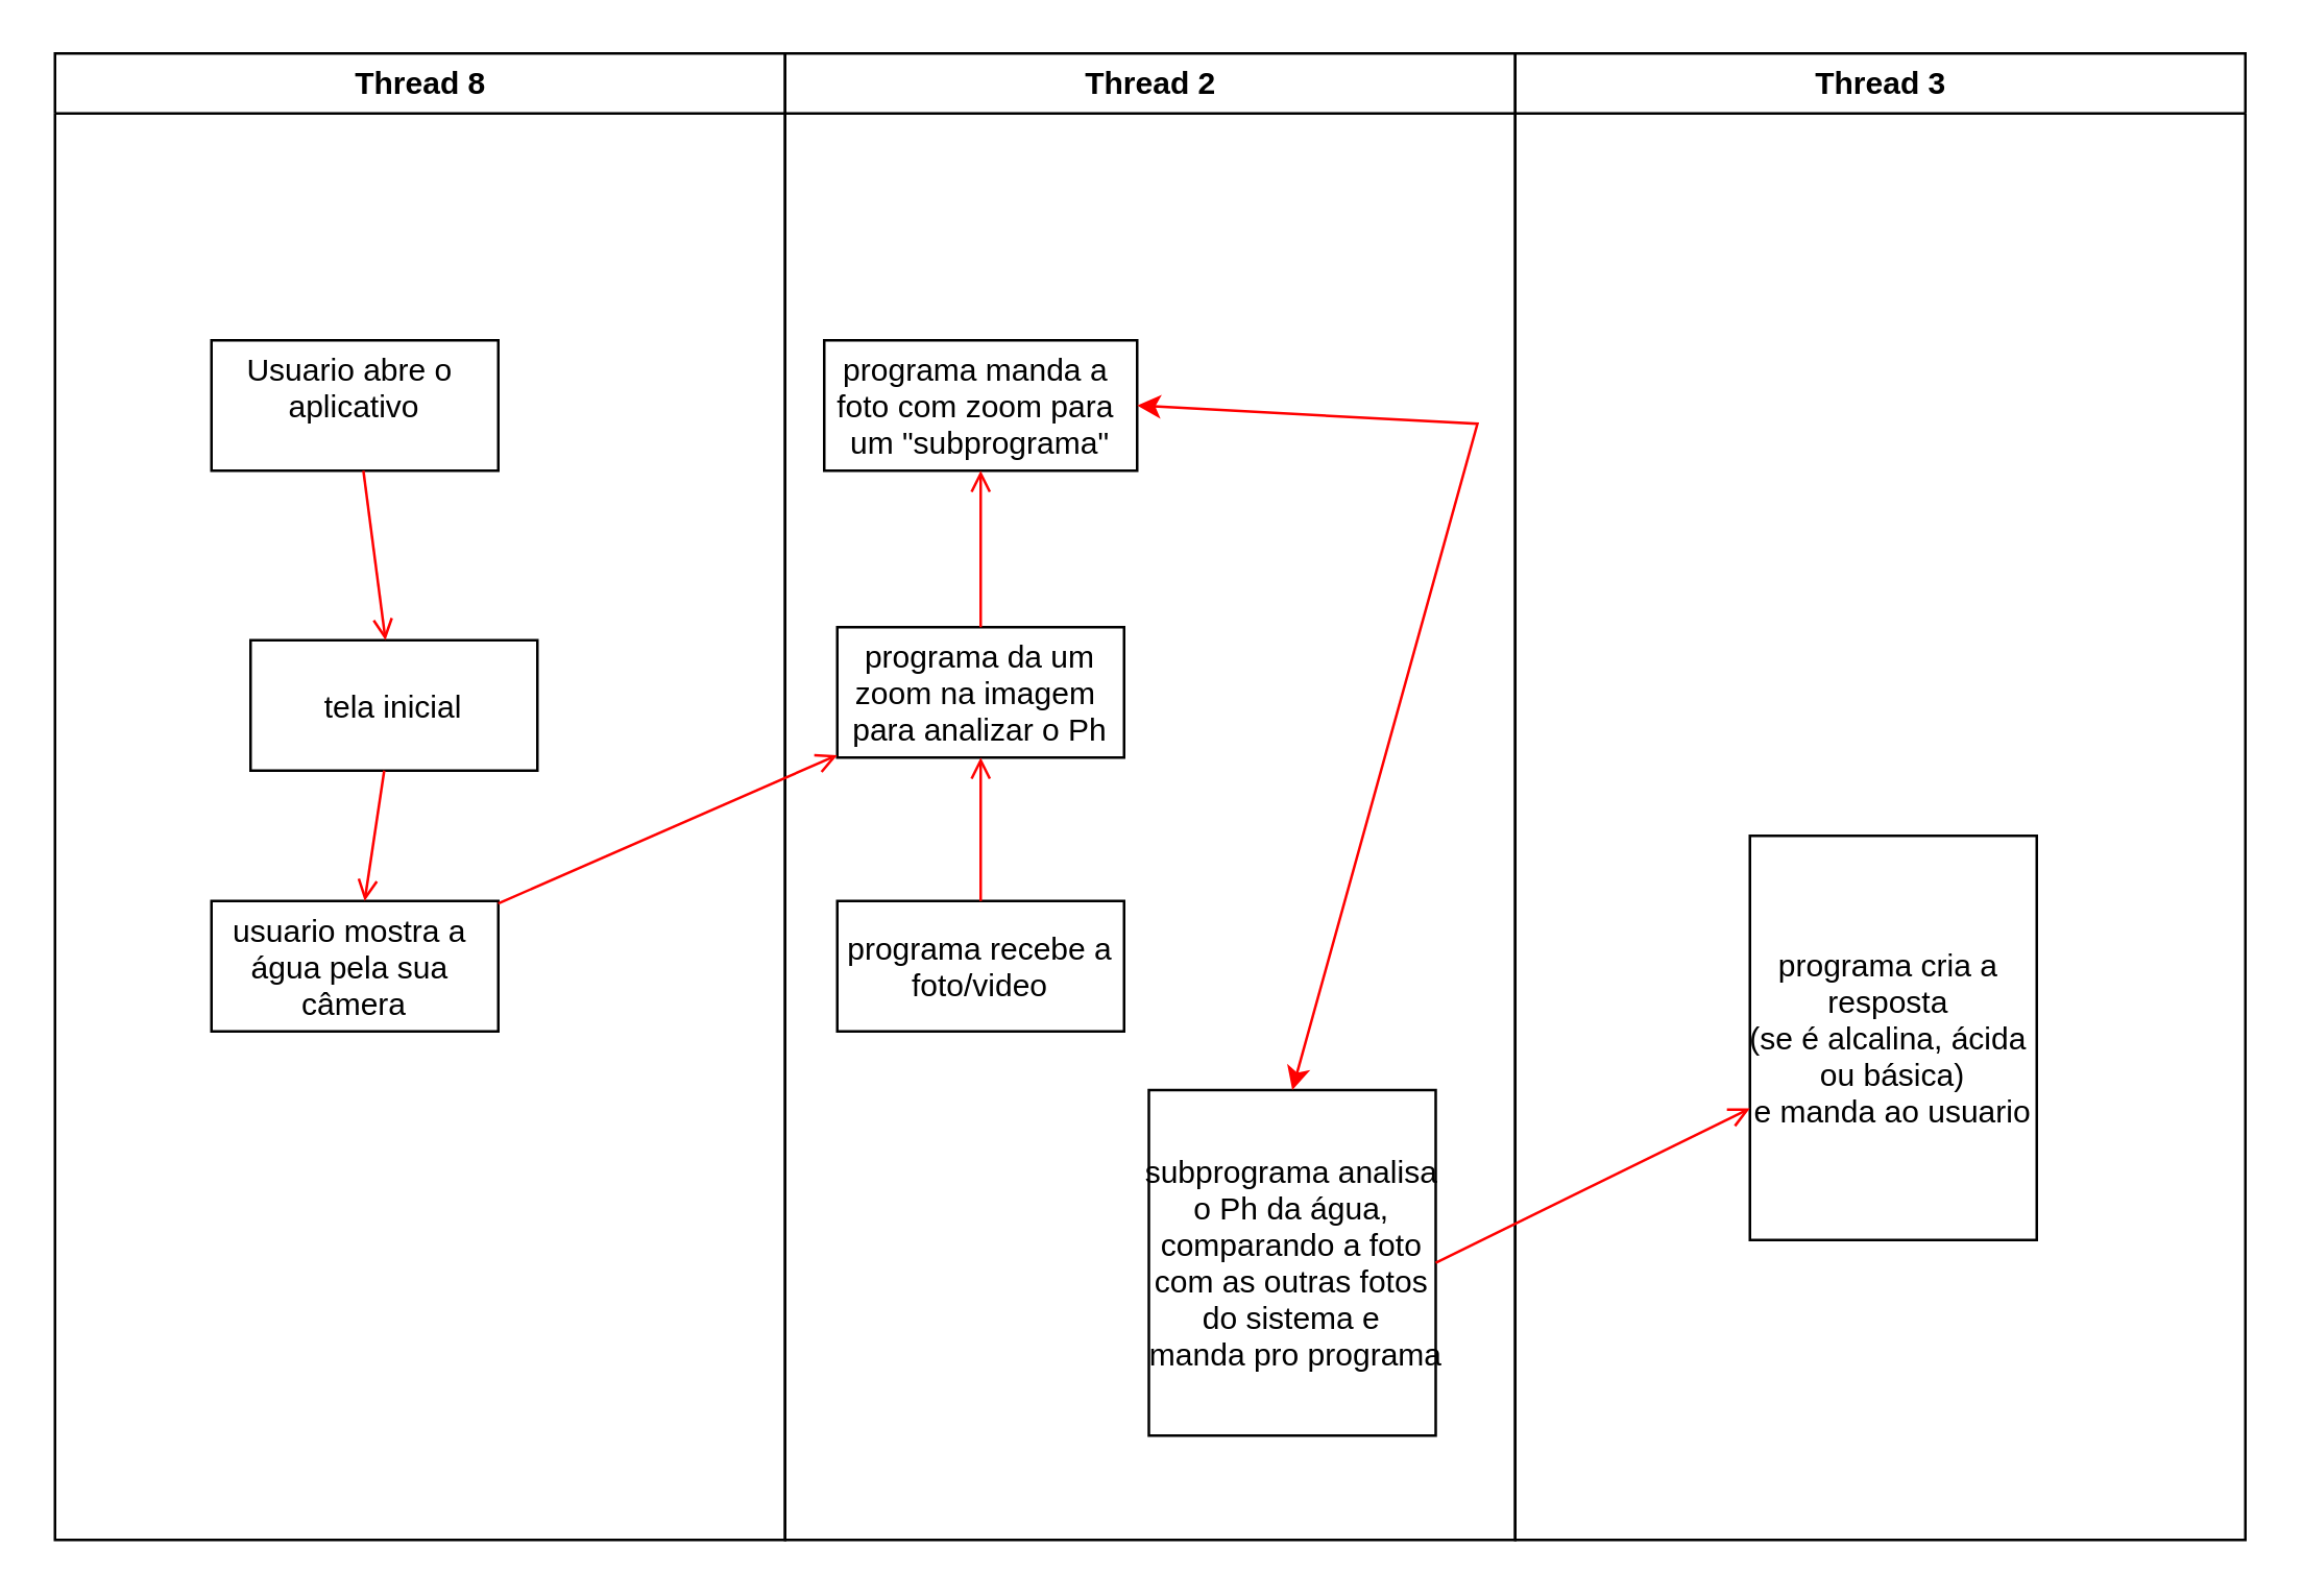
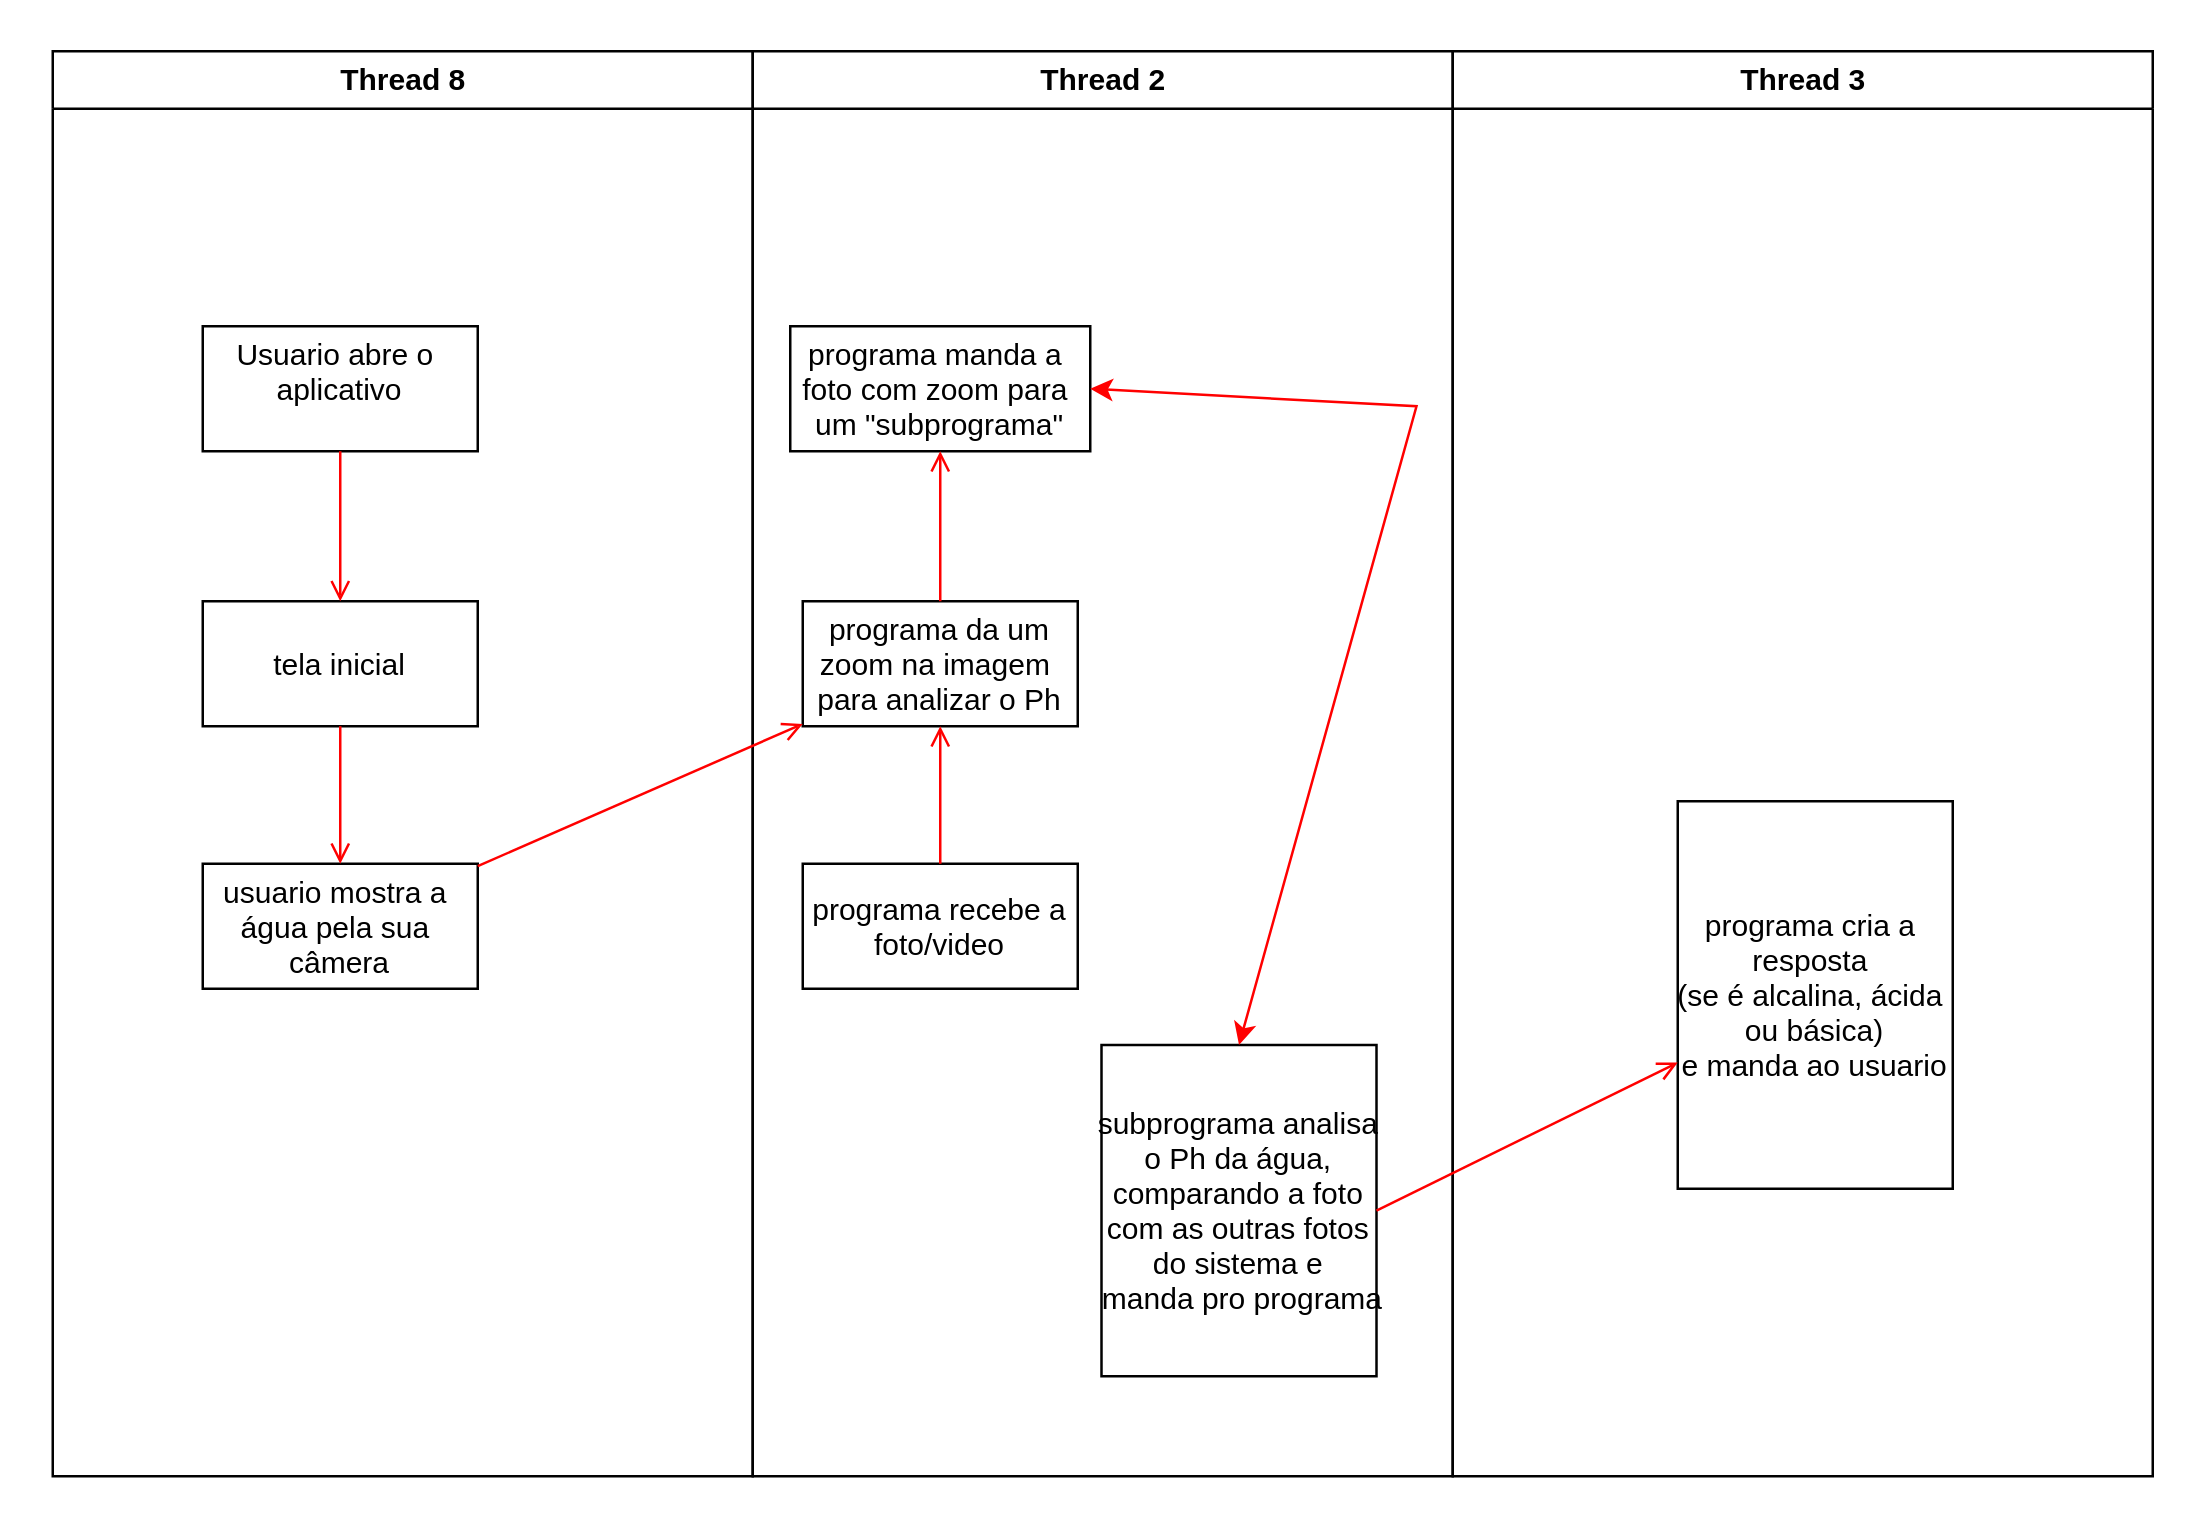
  <mxCell id="0" />
  <mxCell id="1" parent="0" />
  <mxCell id="2" value="Thread 8" style="swimlane;whiteSpace=wrap" vertex="1" parent="1"><mxGeometry x="20.5" y="20" width="280" height="570" as="geometry" /></mxCell>
  <mxCell id="3" value="Usuario abre o &#10;aplicativo&#10;" style="" vertex="1" parent="2"><mxGeometry x="60" y="110" width="110" height="50" as="geometry" /></mxCell>
- <mxCell id="4" value="tela inicial" style="" vertex="1" parent="2"><mxGeometry x="75" y="225" width="110" height="50" as="geometry" /></mxCell>
+ <mxCell id="4" value="tela inicial" style="" vertex="1" parent="2"><mxGeometry x="60" y="220" width="110" height="50" as="geometry" /></mxCell>
  <mxCell id="5" value="" style="endArrow=open;strokeColor=#FF0000;endFill=1;rounded=0" edge="1" parent="2" source="3" target="4"><mxGeometry relative="1" as="geometry" /></mxCell>
  <mxCell id="6" value="usuario mostra a &#10;água pela sua &#10;câmera" style="" vertex="1" parent="2"><mxGeometry x="60" y="325" width="110" height="50" as="geometry" /></mxCell>
  <mxCell id="7" value="" style="endArrow=open;strokeColor=#FF0000;endFill=1;rounded=0" edge="1" parent="2" source="4" target="6"><mxGeometry relative="1" as="geometry" /></mxCell>
  <mxCell id="8" value="Thread 2" style="swimlane;whiteSpace=wrap" vertex="1" parent="1"><mxGeometry x="300.5" y="20" width="280" height="570" as="geometry" /></mxCell>
  <mxCell id="9" value="programa manda a &#10;foto com zoom para &#10;um &quot;subprograma&quot;" style="" vertex="1" parent="8"><mxGeometry x="15" y="110" width="120" height="50" as="geometry" /></mxCell>
  <mxCell id="10" value="programa da um&#10;zoom na imagem &#10;para analizar o Ph" style="" vertex="1" parent="8"><mxGeometry x="20" y="220" width="110" height="50" as="geometry" /></mxCell>
  <mxCell id="11" value="" style="endArrow=open;strokeColor=#FF0000;endFill=1;rounded=0;entryX=0.5;entryY=1;entryDx=0;entryDy=0;exitX=0.5;exitY=0;exitDx=0;exitDy=0;" edge="1" parent="8" source="10" target="9"><mxGeometry relative="1" as="geometry"><mxPoint x="115.5" y="192" as="sourcePoint" /></mxGeometry></mxCell>
  <mxCell id="12" value="programa recebe a&#10;foto/video" style="" vertex="1" parent="8"><mxGeometry x="20" y="325" width="110" height="50" as="geometry" /></mxCell>
  <mxCell id="13" value="" style="endArrow=open;strokeColor=#FF0000;endFill=1;rounded=0;entryX=0.5;entryY=1;entryDx=0;entryDy=0;exitX=0.5;exitY=0;exitDx=0;exitDy=0;" edge="1" parent="8" source="12" target="10"><mxGeometry relative="1" as="geometry"><mxPoint x="105.5" y="302" as="sourcePoint" /></mxGeometry></mxCell>
  <mxCell id="14" value="subprograma analisa&#10; o Ph da água, &#10;comparando a foto&#10;com as outras fotos&#10;do sistema e&#10; manda pro programa" style="" vertex="1" parent="8"><mxGeometry x="139.5" y="397.5" width="110" height="132.5" as="geometry" /></mxCell>
  <mxCell id="15" value="" style="endArrow=classic;startArrow=classic;html=1;rounded=0;exitX=0.5;exitY=0;exitDx=0;exitDy=0;entryX=1;entryY=0.5;entryDx=0;entryDy=0;fillColor=#f8cecc;strokeColor=#FF0000;" edge="1" parent="8" source="14" target="9"><mxGeometry width="50" height="50" relative="1" as="geometry"><mxPoint x="-54.5" y="302" as="sourcePoint" /><mxPoint x="-4.5" y="252" as="targetPoint" /><Array as="points"><mxPoint x="265.5" y="142" /></Array></mxGeometry></mxCell>
  <mxCell id="16" value="Thread 3" style="swimlane;whiteSpace=wrap" vertex="1" parent="1"><mxGeometry x="580.5" y="20" width="280" height="570" as="geometry" /></mxCell>
  <mxCell id="17" value="programa cria a &#10;resposta &#10;(se é alcalina, ácida &#10;ou básica)&#10;e manda ao usuario" style="" vertex="1" parent="16"><mxGeometry x="90" y="300" width="110" height="155" as="geometry" /></mxCell>
  <mxCell id="18" value="" style="endArrow=open;strokeColor=#FF0000;endFill=1;rounded=0;" edge="1" parent="1" source="6" target="10"><mxGeometry relative="1" as="geometry" /></mxCell>
  <mxCell id="19" value="" style="edgeStyle=none;strokeColor=#FF0000;endArrow=open;endFill=1;rounded=0;exitX=1;exitY=0.5;exitDx=0;exitDy=0;" edge="1" parent="1" source="14" target="17"><mxGeometry width="100" height="100" relative="1" as="geometry"><mxPoint x="550.5" y="449.5" as="sourcePoint" /><mxPoint x="670.5" y="449.5" as="targetPoint" /></mxGeometry></mxCell>
